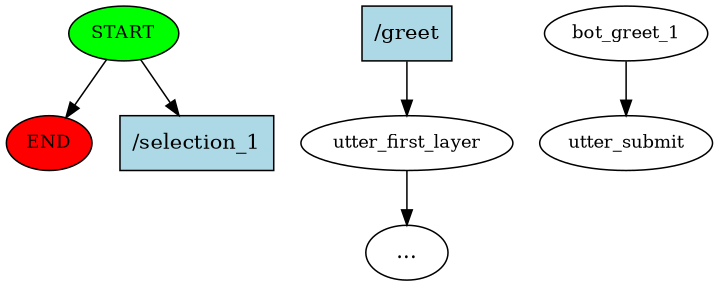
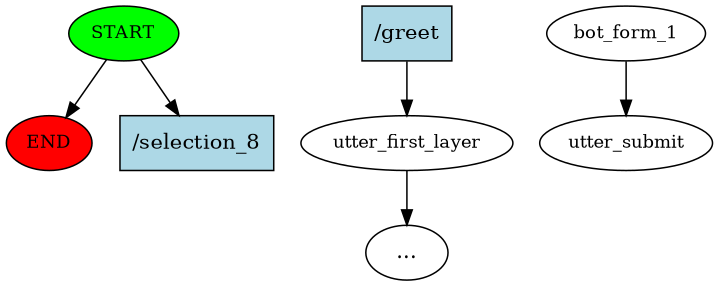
  digraph {
    node [fontsize=12]
    n1 [fillcolor=green label=START style=filled]
    n2 [fillcolor=red label=END style=filled]
-   n3 [fillcolor=lightblue label="/selection_1" shape=rect style=filled fontsize=""]
+   n3 [fillcolor=lightblue label="/selection_8" shape=rect style=filled fontsize=""]
    n4 [fillcolor=lightblue label="/greet" shape=rect style=filled fontsize=""]
    n5 [label=utter_first_layer]
    n6 [label="..." fontsize=""]
-   n7 [label=bot_greet_1]
+   n7 [label=bot_form_1]
    n8 [label=utter_submit]
    n1 -> n2
    n1 -> n3
    n4 -> n5
    n5 -> n6
    n7 -> n8
  }
